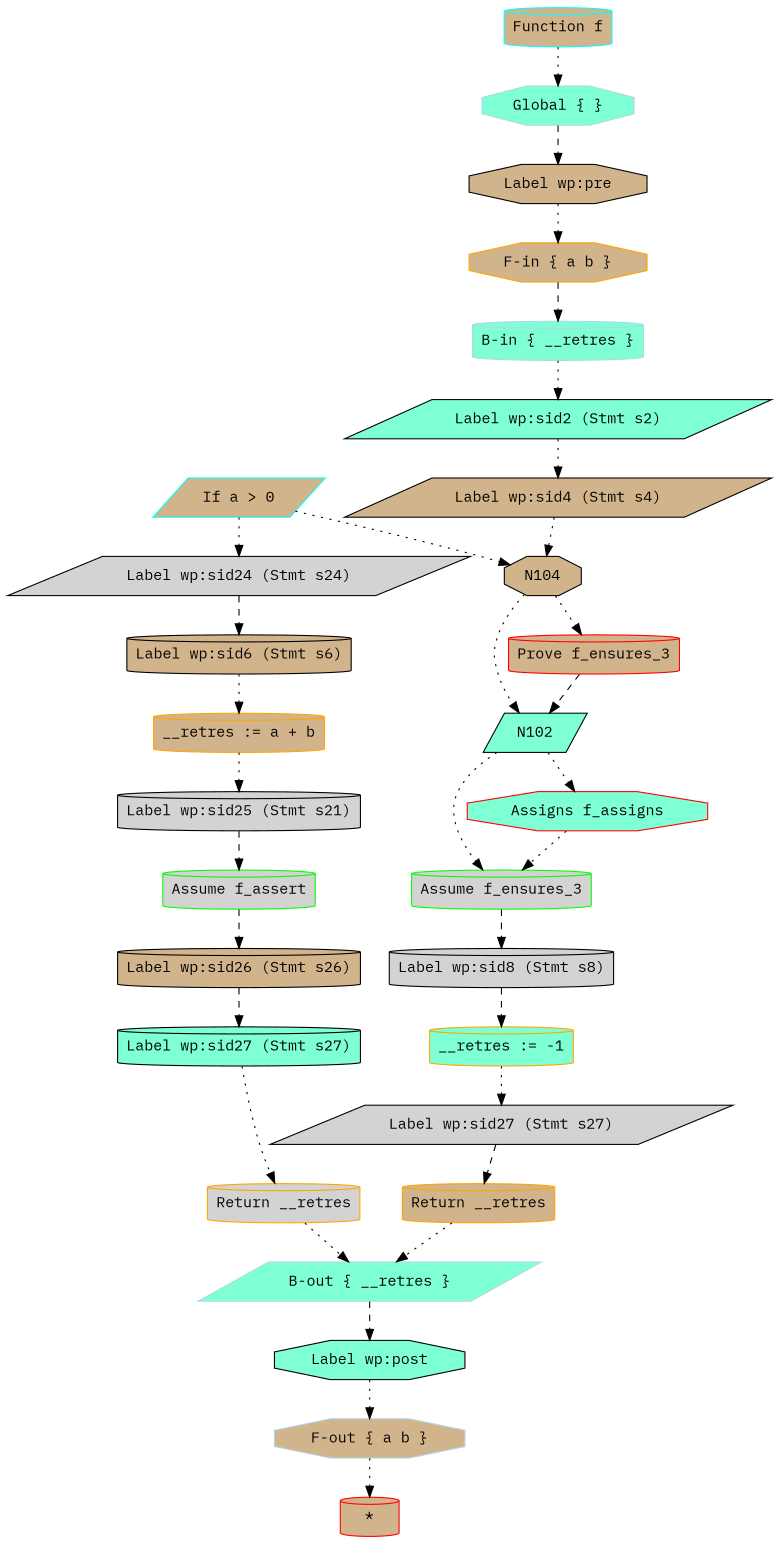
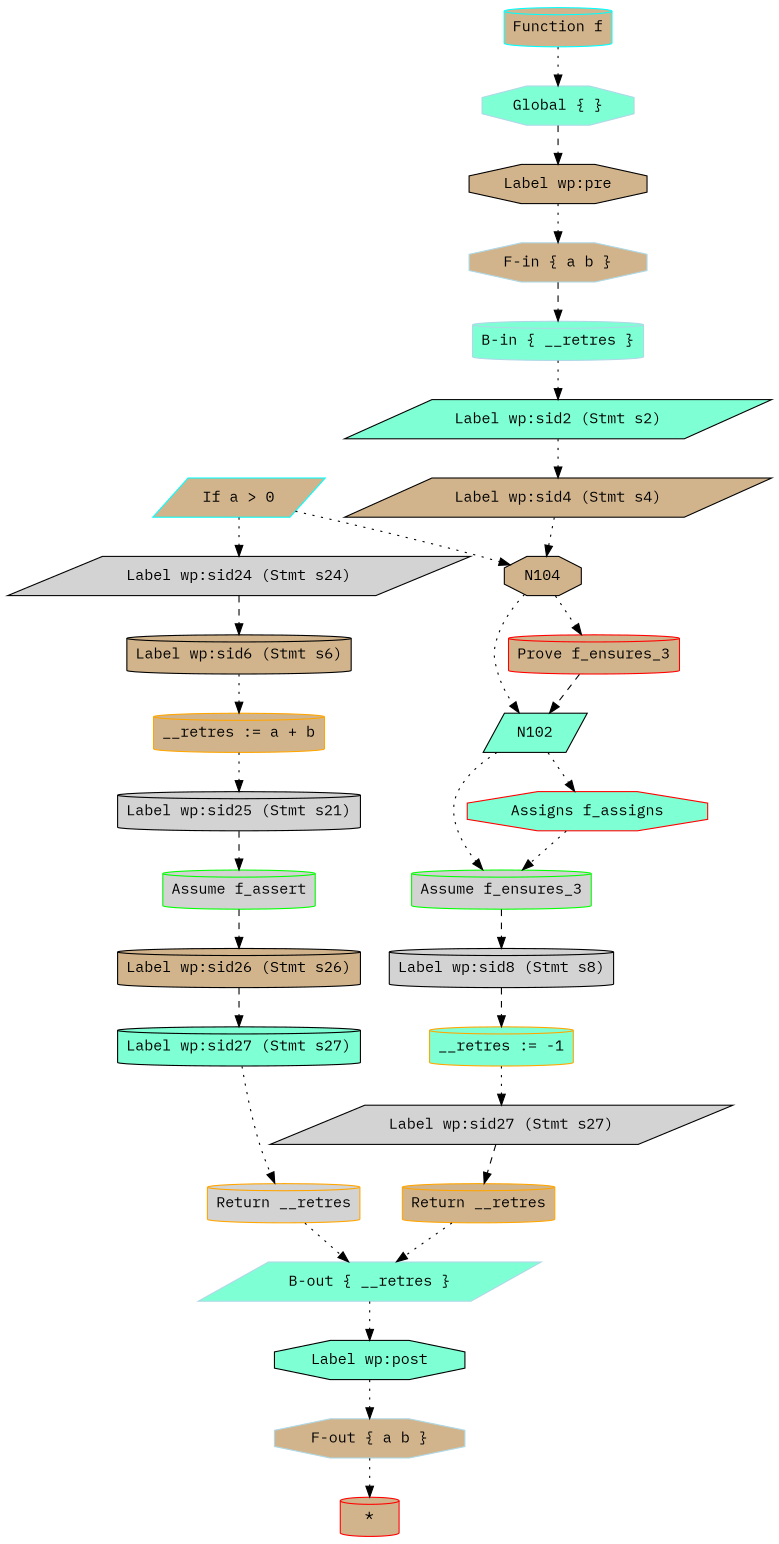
  digraph {
    fontname="IBM Plex Mono"
    rankdir=TB
    node [fillcolor=tan fontname="IBM Plex Mono" shape=cylinder style=filled]
    edge [fontname="IBM Plex Mono" style=dotted]
    n1 [color=red label="*"]
    n2 [color=lightblue label="F-out { a b }" shape=octagon]
    n3 [fillcolor=aquamarine label="Label wp:post" shape=octagon]
    n4 [color=lightblue fillcolor=aquamarine label="B-out { __retres }" shape=parallelogram]
    n5 [color=orange fillcolor=lightgrey label="Return __retres"]
    n6 [fillcolor=aquamarine label="Label wp:sid27 (Stmt s27)"]
    n7 [label="Label wp:sid26 (Stmt s26)"]
    n8 [color=green fillcolor=lightgrey label="Assume f_assert"]
    n9 [fillcolor=lightgrey label="Label wp:sid25 (Stmt s21)"]
    n10 [color=orange label="__retres := a + b"]
    n11 [label="Label wp:sid6 (Stmt s6)"]
    n12 [fillcolor=lightgrey label="Label wp:sid24 (Stmt s24)" shape=parallelogram]
    n13 [color=orange label="Return __retres"]
    n14 [fillcolor=lightgrey label="Label wp:sid27 (Stmt s27)" shape=parallelogram]
    n15 [color=orange fillcolor=aquamarine label="__retres := -1"]
    n16 [fillcolor=lightgrey label="Label wp:sid8 (Stmt s8)"]
    n17 [color=green fillcolor=lightgrey label="Assume f_ensures_3"]
    n18 [color=red fillcolor=aquamarine label="Assigns f_assigns" shape=octagon]
    N102 [fillcolor=aquamarine shape=parallelogram]
    n20 [color=red label="Prove f_ensures_3"]
    N104 [shape=octagon]
    n22 [color=cyan label="If a > 0" shape=parallelogram]
    n23 [label="Label wp:sid4 (Stmt s4)" shape=parallelogram]
    n24 [fillcolor=aquamarine label="Label wp:sid2 (Stmt s2)" shape=parallelogram]
    n25 [color=lightblue fillcolor=aquamarine label="B-in { __retres }"]
-   n26 [color=orange label="F-in { a b }" shape=octagon]
+   n26 [color=lightblue label="F-in { a b }" shape=octagon]
    n27 [label="Label wp:pre" shape=octagon]
    n28 [color=lightblue fillcolor=aquamarine label="Global { }" shape=octagon]
    n29 [color=cyan label="Function f"]
    n2 -> n1
    n3 -> n2
-   n4 -> n3 [style=dashed]
+   n4 -> n3
    n5 -> n4
    n6 -> n5
    n7 -> n6 [style=dashed]
    n8 -> n7 [style=dashed]
    n9 -> n8 [style=dashed]
    n10 -> n9
    n11 -> n10
    n12 -> n11 [style=dashed]
    n13 -> n4
    n14 -> n13 [style=dashed]
    n15 -> n14
    n16 -> n15 [style=dashed]
    n17 -> n16 [style=dashed]
    n18 -> n17
    N102 -> n17
    N102 -> n18
    n20 -> N102 [style=dashed]
    N104 -> N102
    N104 -> n20
    n22 -> n12
    n22 -> N104
    n23 -> N104
    n24 -> n23
    n25 -> n24
    n26 -> n25 [style=dashed]
    n27 -> n26
    n28 -> n27 [style=dashed]
    n29 -> n28
  }
